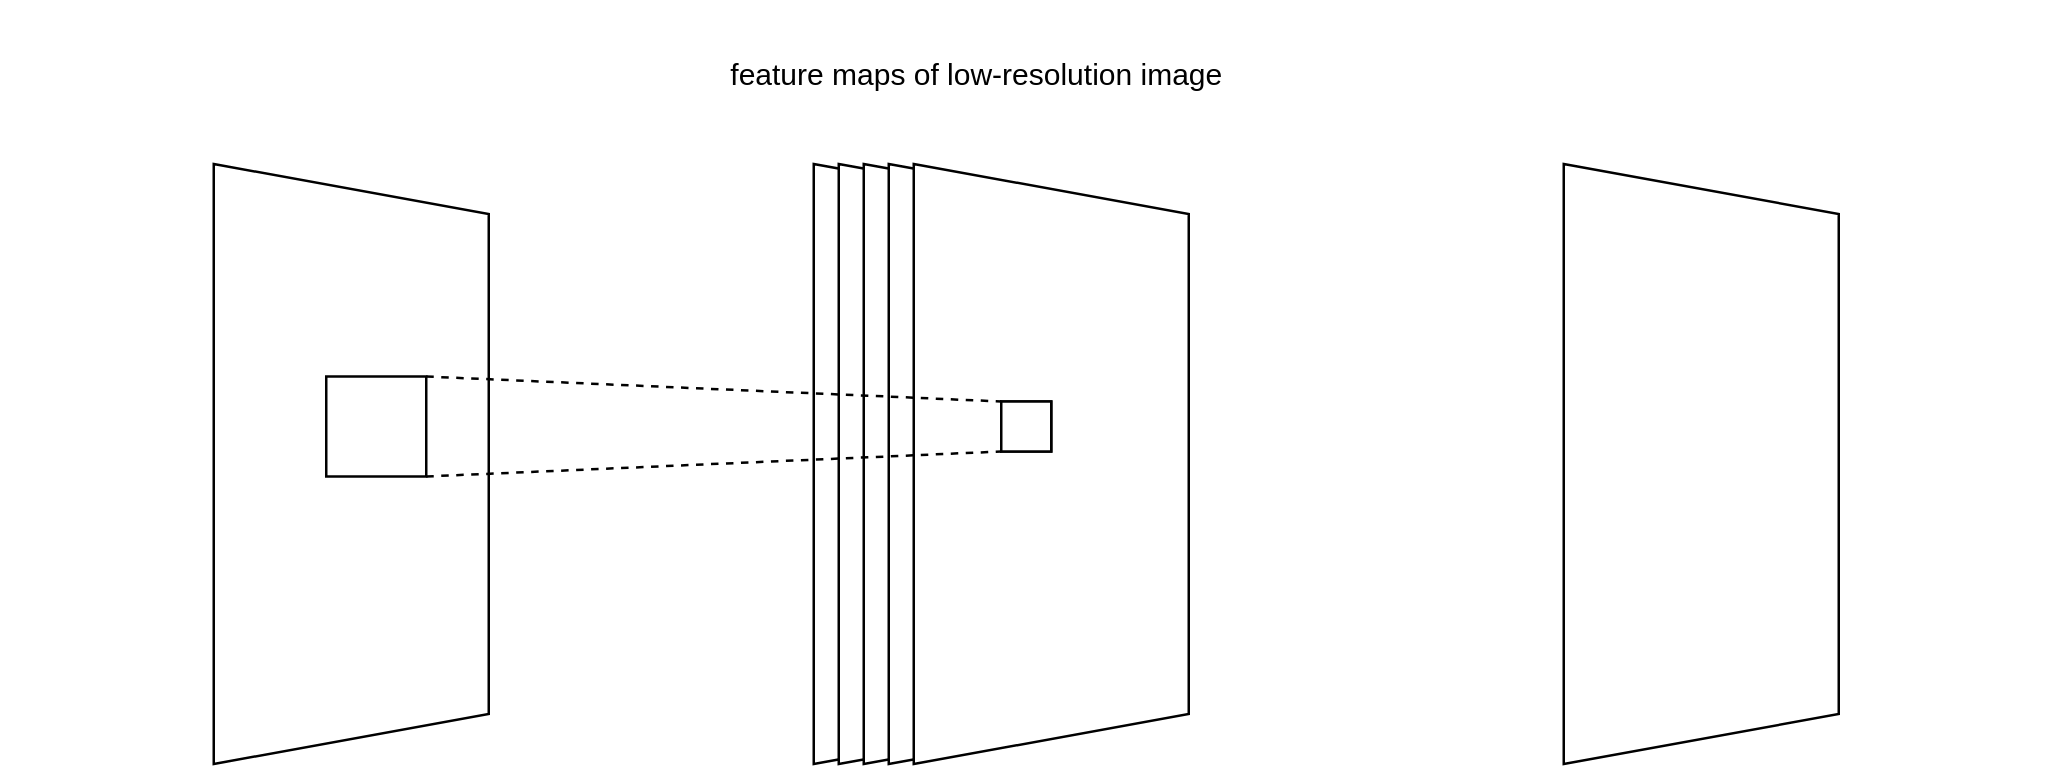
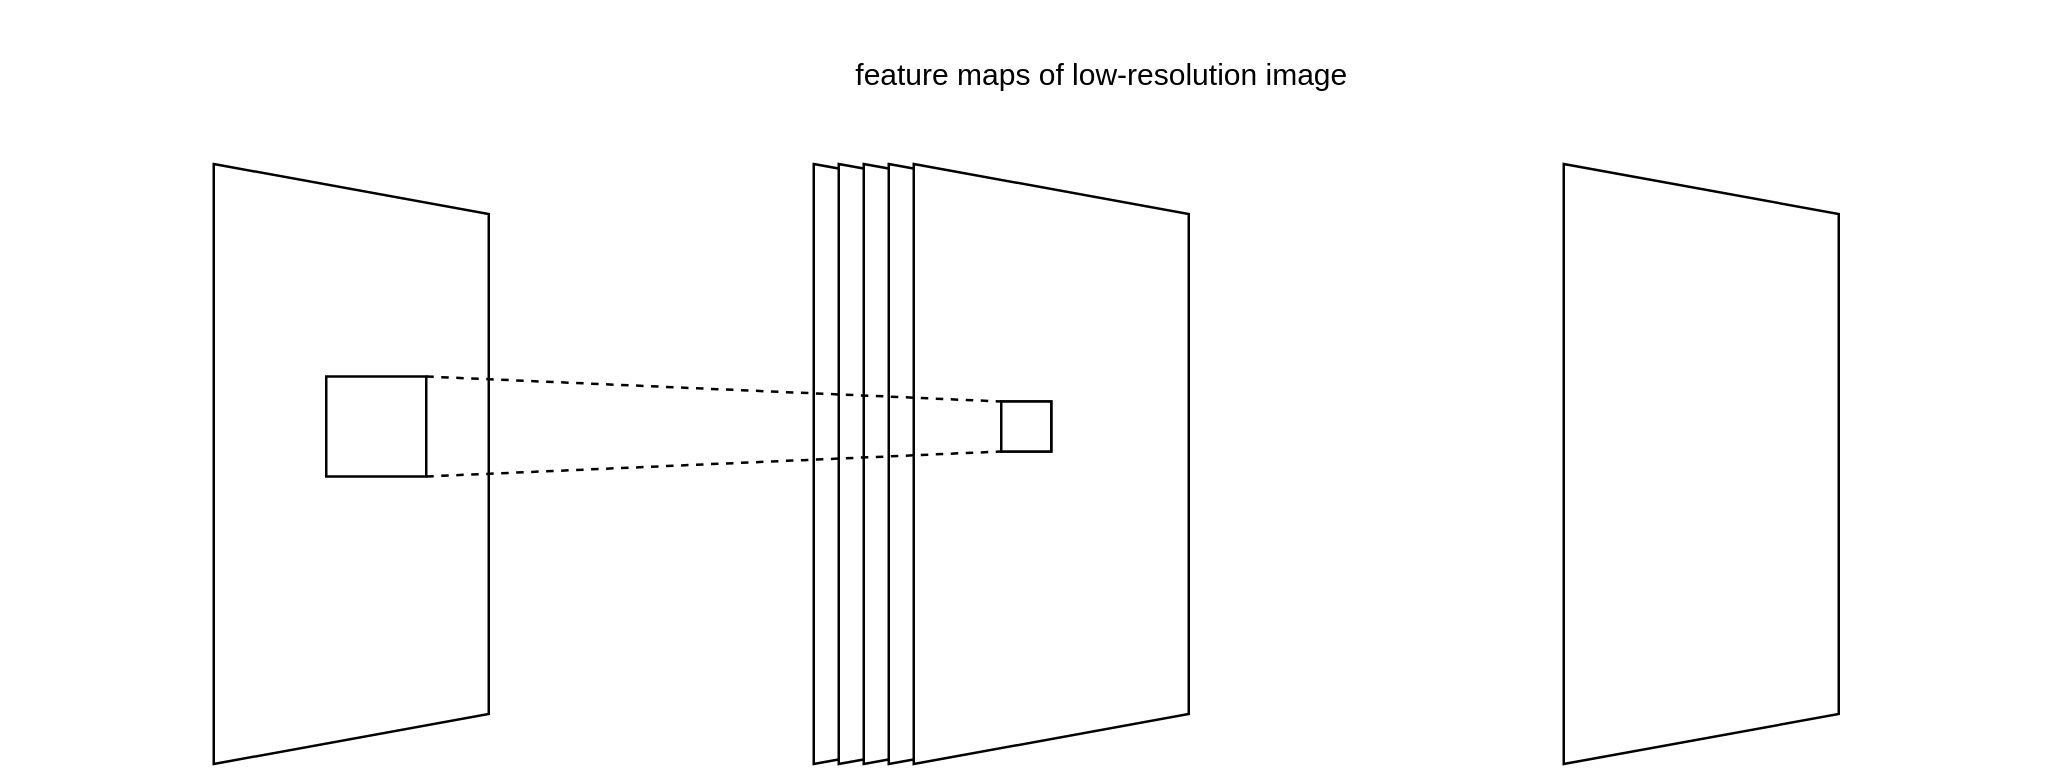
  <mxCell id="0" />
  <mxCell id="1" parent="0" />
  <mxCell id="2" value="" style="shape=trapezoid;perimeter=trapezoidPerimeter;whiteSpace=wrap;html=1;fixedSize=1;rotation=90;" vertex="1" parent="1"><mxGeometry x="20" y="130" width="240" height="110" as="geometry" /></mxCell>
  <mxCell id="3" value="" style="shape=trapezoid;perimeter=trapezoidPerimeter;whiteSpace=wrap;html=1;fixedSize=1;rotation=90;" vertex="1" parent="1"><mxGeometry x="260" y="130" width="240" height="110" as="geometry" /></mxCell>
  <mxCell id="4" value="" style="shape=trapezoid;perimeter=trapezoidPerimeter;whiteSpace=wrap;html=1;fixedSize=1;rotation=90;" vertex="1" parent="1"><mxGeometry x="560" y="130" width="240" height="110" as="geometry" /></mxCell>
  <mxCell id="5" value="" style="whiteSpace=wrap;html=1;aspect=fixed;rounded=0;shadow=0;sketch=0;glass=0;" vertex="1" parent="1"><mxGeometry x="130" y="150" width="40" height="40" as="geometry" /></mxCell>
  <mxCell id="6" value="" style="shape=trapezoid;perimeter=trapezoidPerimeter;whiteSpace=wrap;html=1;fixedSize=1;rotation=90;" vertex="1" parent="1"><mxGeometry x="270" y="130" width="240" height="110" as="geometry" /></mxCell>
  <mxCell id="7" value="" style="shape=trapezoid;perimeter=trapezoidPerimeter;whiteSpace=wrap;html=1;fixedSize=1;rotation=90;" vertex="1" parent="1"><mxGeometry x="280" y="130" width="240" height="110" as="geometry" /></mxCell>
  <mxCell id="8" value="" style="shape=trapezoid;perimeter=trapezoidPerimeter;whiteSpace=wrap;html=1;fixedSize=1;rotation=90;" vertex="1" parent="1"><mxGeometry x="290" y="130" width="240" height="110" as="geometry" /></mxCell>
  <mxCell id="9" value="" style="shape=trapezoid;perimeter=trapezoidPerimeter;whiteSpace=wrap;html=1;fixedSize=1;rotation=90;" vertex="1" parent="1"><mxGeometry x="300" y="130" width="240" height="110" as="geometry" /></mxCell>
  <mxCell id="10" value="" style="whiteSpace=wrap;html=1;aspect=fixed;rounded=0;shadow=0;sketch=0;glass=0;" vertex="1" parent="1"><mxGeometry x="400" y="160" width="20" height="20" as="geometry" /></mxCell>
  <mxCell id="11" value="" style="whiteSpace=wrap;html=1;aspect=fixed;rounded=0;shadow=0;sketch=0;glass=0;" vertex="1" parent="1"><mxGeometry x="400" y="160" width="20" height="20" as="geometry" /></mxCell>
  <mxCell id="12" value="" style="endArrow=none;html=1;exitX=1;exitY=0;exitDx=0;exitDy=0;entryX=0;entryY=0;entryDx=0;entryDy=0;dashed=1;" edge="1" parent="1" source="5" target="11"><mxGeometry width="50" height="50" relative="1" as="geometry"><mxPoint x="200" y="140" as="sourcePoint" /><mxPoint x="250" y="90" as="targetPoint" /></mxGeometry></mxCell>
  <mxCell id="13" value="" style="endArrow=none;html=1;exitX=1;exitY=0;exitDx=0;exitDy=0;entryX=0;entryY=1;entryDx=0;entryDy=0;dashed=1;" edge="1" parent="1" target="11"><mxGeometry width="50" height="50" relative="1" as="geometry"><mxPoint x="170" y="190" as="sourcePoint" /><mxPoint x="400" y="200" as="targetPoint" /></mxGeometry></mxCell>
- <mxCell id="14" value="feature maps of low-resolution image" style="text;html=1;align=center;verticalAlign=middle;resizable=0;points=[];autosize=1;" vertex="1" parent="1"><mxGeometry x="285" y="20" width="210" height="20" as="geometry" /></mxCell>
+ <mxCell id="14" value="feature maps of low-resolution image" style="text;html=1;align=center;verticalAlign=middle;resizable=0;points=[];autosize=1;" vertex="1" parent="1"><mxGeometry x="335" y="20" width="210" height="20" as="geometry" /></mxCell>
